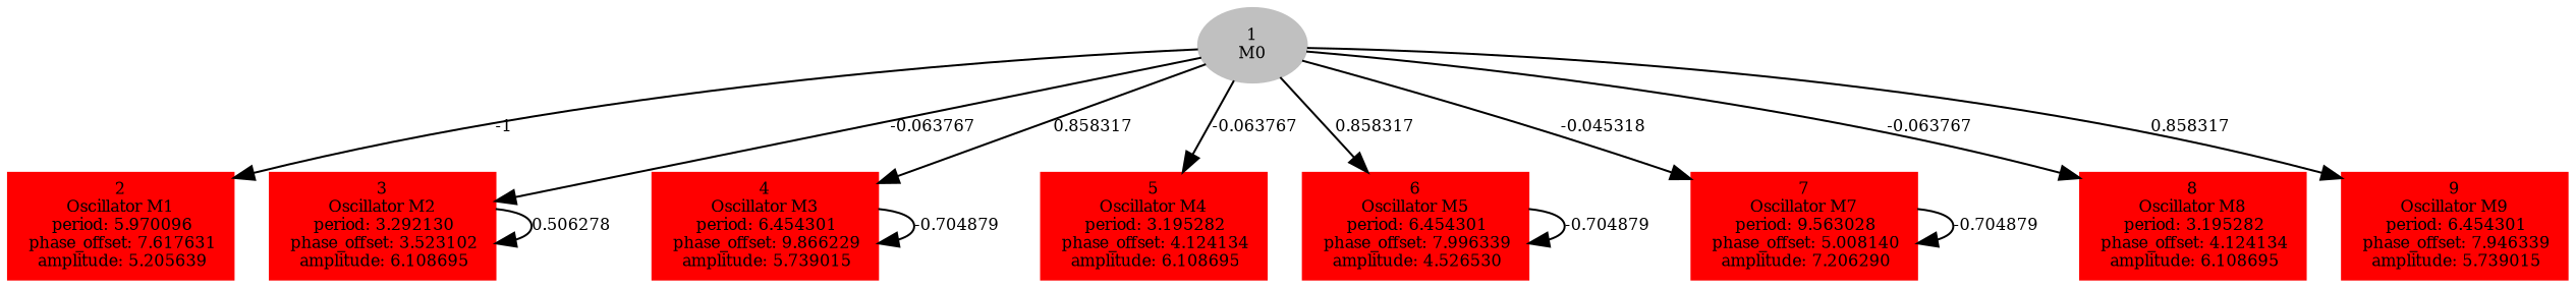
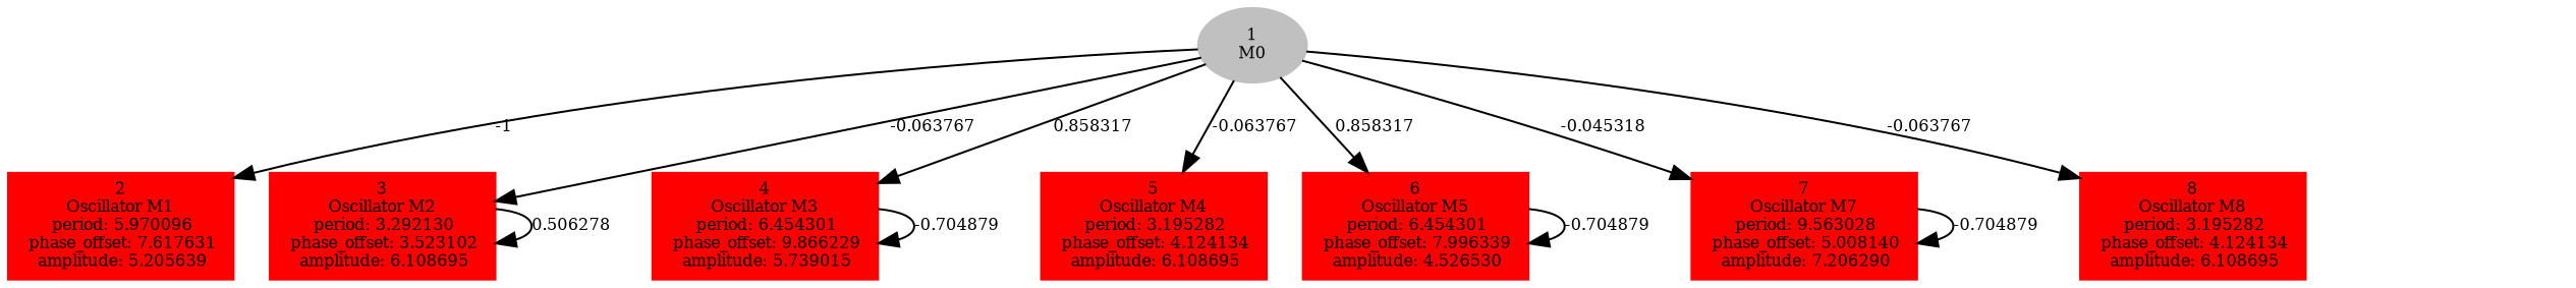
  digraph {
    forcelabels=true
    node [color=red fontsize=8 style=filled shape=box]
    edge [fontsize=8]
    n1 [color=grey label=<1<BR/>M0> shape=""]
    n2 [label=<2<BR />Oscillator M1<BR /> period: 5.970096<BR /> phase_offset: 7.617631<BR /> amplitude: 5.205639>]
    n3 [label=<3<BR />Oscillator M2<BR /> period: 3.292130<BR /> phase_offset: 3.523102<BR /> amplitude: 6.108695>]
    n4 [label=<4<BR />Oscillator M3<BR /> period: 6.454301<BR /> phase_offset: 9.866229<BR /> amplitude: 5.739015>]
    n5 [label=<5<BR />Oscillator M4<BR /> period: 3.195282<BR /> phase_offset: 4.124134<BR /> amplitude: 6.108695>]
    n6 [label=<6<BR />Oscillator M5<BR /> period: 6.454301<BR /> phase_offset: 7.996339<BR /> amplitude: 4.526530>]
    n7 [label=<7<BR />Oscillator M7<BR /> period: 9.563028<BR /> phase_offset: 5.008140<BR /> amplitude: 7.206290>]
    n8 [label=<8<BR />Oscillator M8<BR /> period: 3.195282<BR /> phase_offset: 4.124134<BR /> amplitude: 6.108695>]
-   n9 [label=<9<BR />Oscillator M9<BR /> period: 6.454301<BR /> phase_offset: 7.946339<BR /> amplitude: 5.739015>]
    n1 -> n2 [label="-1 "]
    n1 -> n3 [label="-0.063767 "]
    n1 -> n4 [label="0.858317 "]
    n1 -> n5 [label="-0.063767 "]
    n1 -> n6 [label="0.858317 "]
    n1 -> n7 [label="-0.045318 "]
    n1 -> n8 [label="-0.063767 "]
-   n1 -> n9 [label="0.858317 "]
    n3 -> n3 [label="0.506278 "]
    n4 -> n4 [label="-0.704879 "]
    n6 -> n6 [label="-0.704879 "]
    n7 -> n7 [label="-0.704879 "]
  }
